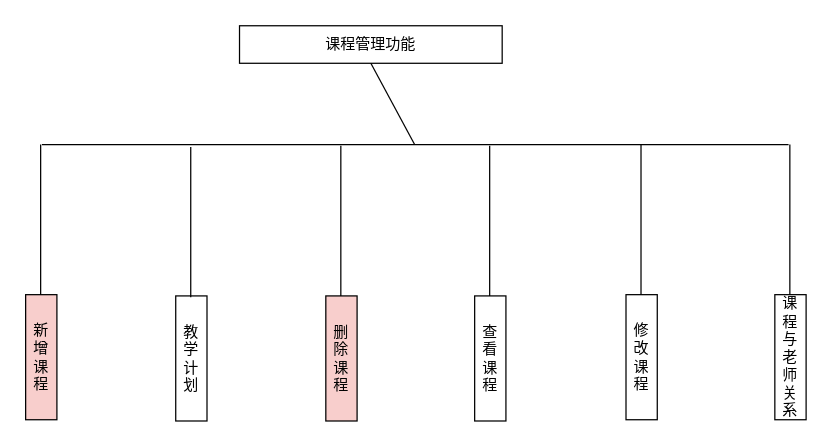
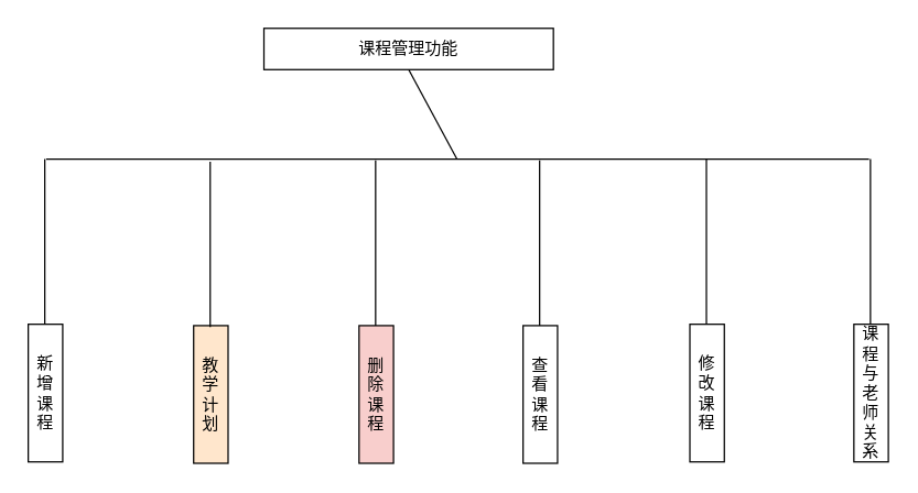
  <mxCell id="0" />
  <mxCell id="1" parent="0" />
  <mxCell id="2" value="&lt;font face=&quot;宋体&quot;&gt;课程管理功能&lt;/font&gt;" style="rounded=0;whiteSpace=wrap;html=1;" vertex="1" parent="1"><mxGeometry x="191" y="20" width="210" height="30" as="geometry" /></mxCell>
  <mxCell id="3" value="" style="endArrow=none;html=1;rounded=0;entryX=0.5;entryY=1;entryDx=0;entryDy=0;" edge="1" parent="1" target="2"><mxGeometry width="50" height="50" relative="1" as="geometry"><mxPoint x="331" y="115" as="sourcePoint" /><mxPoint x="191" y="285" as="targetPoint" /></mxGeometry></mxCell>
- <mxCell id="4" value="&lt;font face=&quot;宋体&quot;&gt;教学计划&lt;/font&gt;" style="rounded=0;whiteSpace=wrap;html=1;" vertex="1" parent="1"><mxGeometry x="140" y="236" width="25" height="100" as="geometry" /></mxCell>
+ <mxCell id="4" value="&lt;font face=&quot;宋体&quot;&gt;教学计划&lt;/font&gt;" style="rounded=0;whiteSpace=wrap;html=1;fillColor=#ffe6cc;" vertex="1" parent="1"><mxGeometry x="140" y="236" width="25" height="100" as="geometry" /></mxCell>
  <mxCell id="5" value="" style="endArrow=none;html=1;rounded=0;" edge="1" parent="1"><mxGeometry width="50" height="50" relative="1" as="geometry"><mxPoint x="33" y="115" as="sourcePoint" /><mxPoint x="630" y="115" as="targetPoint" /></mxGeometry></mxCell>
- <mxCell id="6" value="&lt;font face=&quot;宋体&quot;&gt;新增课程&lt;/font&gt;" style="rounded=0;whiteSpace=wrap;html=1;fillColor=#f8cecc;" vertex="1" parent="1"><mxGeometry x="20" y="235" width="25" height="100" as="geometry" /></mxCell>
+ <mxCell id="6" value="&lt;font face=&quot;宋体&quot;&gt;新增课程&lt;/font&gt;" style="rounded=0;whiteSpace=wrap;html=1;" vertex="1" parent="1"><mxGeometry x="20" y="235" width="25" height="100" as="geometry" /></mxCell>
  <mxCell id="7" value="" style="endArrow=none;html=1;rounded=0;" edge="1" parent="1"><mxGeometry width="50" height="50" relative="1" as="geometry"><mxPoint x="32" y="235" as="sourcePoint" /><mxPoint x="32" y="115" as="targetPoint" /></mxGeometry></mxCell>
  <mxCell id="8" value="&lt;font face=&quot;宋体&quot;&gt;删除课程&lt;/font&gt;" style="rounded=0;whiteSpace=wrap;html=1;fillColor=#f8cecc;" vertex="1" parent="1"><mxGeometry x="260" y="236" width="25" height="100" as="geometry" /></mxCell>
  <mxCell id="9" value="" style="endArrow=none;html=1;rounded=0;" edge="1" parent="1"><mxGeometry width="50" height="50" relative="1" as="geometry"><mxPoint x="272" y="236" as="sourcePoint" /><mxPoint x="272" y="116" as="targetPoint" /></mxGeometry></mxCell>
  <mxCell id="10" value="&lt;font face=&quot;宋体&quot;&gt;查看课程&lt;/font&gt;" style="rounded=0;whiteSpace=wrap;html=1;" vertex="1" parent="1"><mxGeometry x="379" y="236" width="25" height="100" as="geometry" /></mxCell>
  <mxCell id="11" value="" style="endArrow=none;html=1;rounded=0;" edge="1" parent="1"><mxGeometry width="50" height="50" relative="1" as="geometry"><mxPoint x="391" y="236" as="sourcePoint" /><mxPoint x="391" y="116" as="targetPoint" /></mxGeometry></mxCell>
  <mxCell id="12" value="" style="endArrow=none;html=1;rounded=0;" edge="1" parent="1"><mxGeometry width="50" height="50" relative="1" as="geometry"><mxPoint x="152" y="237" as="sourcePoint" /><mxPoint x="152" y="117" as="targetPoint" /></mxGeometry></mxCell>
  <mxCell id="13" value="&lt;font face=&quot;宋体&quot;&gt;修改课程&lt;/font&gt;" style="rounded=0;whiteSpace=wrap;html=1;" vertex="1" parent="1"><mxGeometry x="500" y="235" width="25" height="100" as="geometry" /></mxCell>
  <mxCell id="14" value="" style="endArrow=none;html=1;rounded=0;" edge="1" parent="1"><mxGeometry width="50" height="50" relative="1" as="geometry"><mxPoint x="512" y="235" as="sourcePoint" /><mxPoint x="512" y="115" as="targetPoint" /></mxGeometry></mxCell>
  <mxCell id="15" value="&lt;font face=&quot;宋体&quot;&gt;课程与老师关系&lt;br&gt;&lt;/font&gt;" style="rounded=0;whiteSpace=wrap;html=1;" vertex="1" parent="1"><mxGeometry x="619" y="235" width="25" height="100" as="geometry" /></mxCell>
  <mxCell id="16" value="" style="endArrow=none;html=1;rounded=0;" edge="1" parent="1"><mxGeometry width="50" height="50" relative="1" as="geometry"><mxPoint x="631" y="235" as="sourcePoint" /><mxPoint x="631" y="115" as="targetPoint" /></mxGeometry></mxCell>
